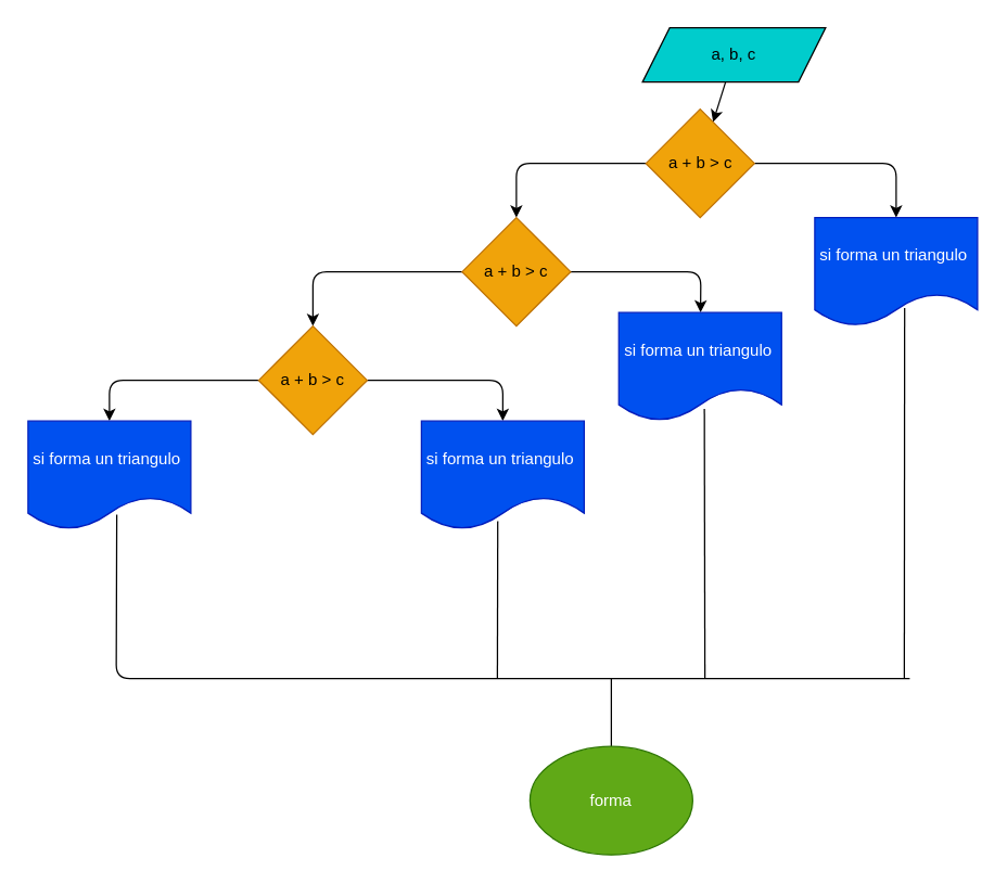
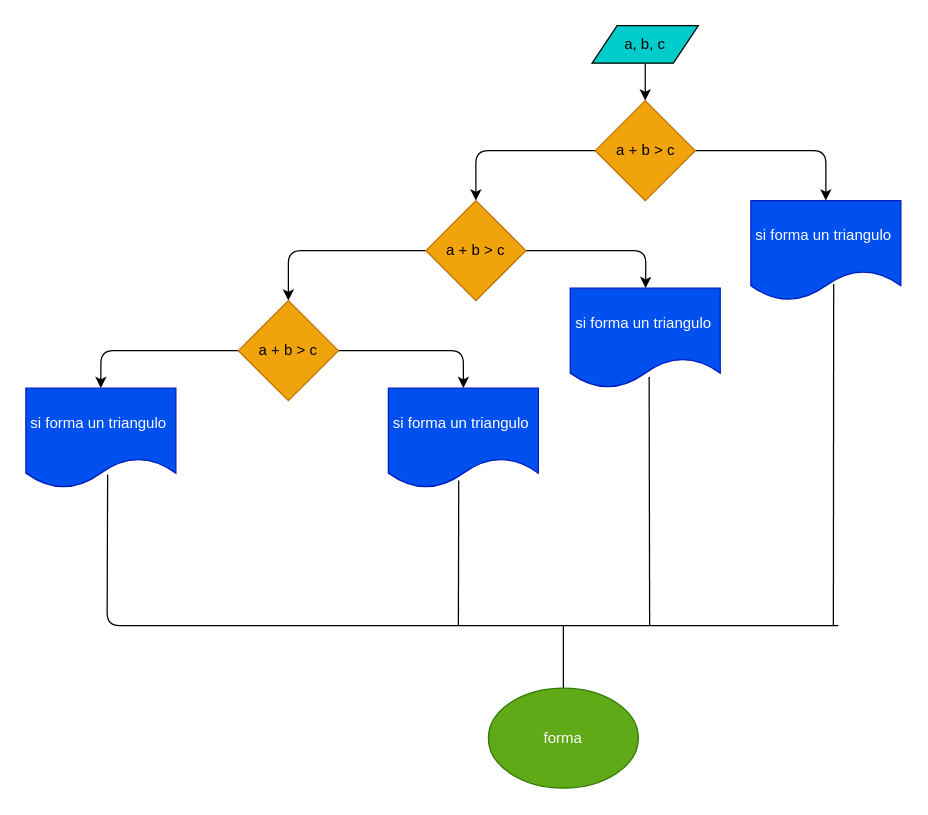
  <mxCell id="0" />
  <mxCell id="1" parent="0" />
  <mxCell id="2" value="" style="edgeStyle=none;html=1;" edge="1" parent="1" source="3" target="6"><mxGeometry relative="1" as="geometry" /></mxCell>
- <mxCell id="3" value="a, b, c" style="shape=parallelogram;perimeter=parallelogramPerimeter;whiteSpace=wrap;html=1;fixedSize=1;fillColor=#00CCCC;" parent="1" vertex="1"><mxGeometry x="473" y="20" width="135" height="40" as="geometry" /></mxCell>
+ <mxCell id="3" value="a, b, c" style="shape=parallelogram;perimeter=parallelogramPerimeter;whiteSpace=wrap;html=1;fixedSize=1;fillColor=#00CCCC;" parent="1" vertex="1"><mxGeometry x="473" y="20" width="85" height="30" as="geometry" /></mxCell>
  <mxCell id="4" value="" style="edgeStyle=none;html=1;fontColor=#FF8000;" edge="1" parent="1" source="6" target="9"><mxGeometry relative="1" as="geometry"><Array as="points"><mxPoint x="380" y="120" /></Array></mxGeometry></mxCell>
  <mxCell id="5" value="" style="edgeStyle=none;html=1;fontColor=#FF8000;" edge="1" parent="1" source="6" target="13"><mxGeometry relative="1" as="geometry"><Array as="points"><mxPoint x="660" y="120" /></Array></mxGeometry></mxCell>
  <mxCell id="6" value="a + b &amp;gt; c" style="rhombus;whiteSpace=wrap;html=1;fillColor=#f0a30a;fontColor=#000000;strokeColor=#BD7000;" vertex="1" parent="1"><mxGeometry x="475.5" y="80" width="80" height="80" as="geometry" /></mxCell>
  <mxCell id="7" value="" style="edgeStyle=none;html=1;fontColor=#FF8000;" edge="1" parent="1" source="9" target="12"><mxGeometry relative="1" as="geometry"><Array as="points"><mxPoint x="230" y="200" /></Array></mxGeometry></mxCell>
  <mxCell id="8" value="" style="edgeStyle=none;html=1;fontColor=#FF8000;" edge="1" parent="1" source="9" target="14"><mxGeometry relative="1" as="geometry"><Array as="points"><mxPoint x="516" y="200" /></Array></mxGeometry></mxCell>
  <mxCell id="9" value="a + b &amp;gt; c" style="rhombus;whiteSpace=wrap;html=1;fillColor=#f0a30a;strokeColor=#BD7000;fontColor=#000000;" vertex="1" parent="1"><mxGeometry x="340" y="160" width="80" height="80" as="geometry" /></mxCell>
  <mxCell id="10" value="" style="edgeStyle=none;html=1;fontColor=#FF8000;" edge="1" parent="1" source="12" target="15"><mxGeometry relative="1" as="geometry"><Array as="points"><mxPoint x="370" y="280" /></Array></mxGeometry></mxCell>
  <mxCell id="11" value="" style="edgeStyle=none;html=1;fontColor=#FF8000;" edge="1" parent="1" source="12" target="16"><mxGeometry relative="1" as="geometry"><Array as="points"><mxPoint x="80" y="280" /></Array></mxGeometry></mxCell>
  <mxCell id="12" value="a + b &amp;gt; c" style="rhombus;whiteSpace=wrap;html=1;fillColor=#f0a30a;strokeColor=#BD7000;fontColor=#000000;" vertex="1" parent="1"><mxGeometry x="190" y="240" width="80" height="80" as="geometry" /></mxCell>
  <mxCell id="13" value="si forma un triangulo&amp;nbsp;" style="shape=document;whiteSpace=wrap;html=1;boundedLbl=1;fillColor=#0050ef;strokeColor=#001DBC;fontColor=#ffffff;" vertex="1" parent="1"><mxGeometry x="600" y="160" width="120" height="80" as="geometry" /></mxCell>
  <mxCell id="14" value="si forma un triangulo&amp;nbsp;" style="shape=document;whiteSpace=wrap;html=1;boundedLbl=1;fillColor=#0050ef;strokeColor=#001DBC;fontColor=#ffffff;" vertex="1" parent="1"><mxGeometry x="455.5" y="230" width="120" height="80" as="geometry" /></mxCell>
  <mxCell id="15" value="si forma un triangulo&amp;nbsp;" style="shape=document;whiteSpace=wrap;html=1;boundedLbl=1;fillColor=#0050ef;strokeColor=#001DBC;fontColor=#ffffff;" vertex="1" parent="1"><mxGeometry x="310" y="310" width="120" height="80" as="geometry" /></mxCell>
  <mxCell id="16" value="si forma un triangulo&amp;nbsp;" style="shape=document;whiteSpace=wrap;html=1;boundedLbl=1;fillColor=#0050ef;strokeColor=#001DBC;fontColor=#ffffff;" vertex="1" parent="1"><mxGeometry x="20" y="310" width="120" height="80" as="geometry" /></mxCell>
  <mxCell id="17" value="" style="endArrow=none;html=1;fontColor=#FF8000;entryX=0.552;entryY=0.833;entryDx=0;entryDy=0;entryPerimeter=0;" edge="1" parent="1" target="13"><mxGeometry width="50" height="50" relative="1" as="geometry"><mxPoint x="666" y="500" as="sourcePoint" /><mxPoint x="380" y="230" as="targetPoint" /></mxGeometry></mxCell>
  <mxCell id="18" value="" style="endArrow=none;html=1;fontColor=#FF8000;exitX=0.545;exitY=0.863;exitDx=0;exitDy=0;exitPerimeter=0;" edge="1" parent="1" source="16"><mxGeometry width="50" height="50" relative="1" as="geometry"><mxPoint x="330" y="400" as="sourcePoint" /><mxPoint x="670" y="500" as="targetPoint" /><Array as="points"><mxPoint x="85" y="500" /></Array></mxGeometry></mxCell>
  <mxCell id="19" value="" style="endArrow=none;html=1;fontColor=#FF8000;exitX=0.469;exitY=0.923;exitDx=0;exitDy=0;exitPerimeter=0;" edge="1" parent="1" source="15"><mxGeometry width="50" height="50" relative="1" as="geometry"><mxPoint x="330" y="400" as="sourcePoint" /><mxPoint x="366" y="500" as="targetPoint" /></mxGeometry></mxCell>
  <mxCell id="20" value="" style="endArrow=none;html=1;fontColor=#FF8000;entryX=0.526;entryY=0.888;entryDx=0;entryDy=0;entryPerimeter=0;" edge="1" parent="1" target="14"><mxGeometry width="50" height="50" relative="1" as="geometry"><mxPoint x="519" y="500" as="sourcePoint" /><mxPoint x="380" y="350" as="targetPoint" /></mxGeometry></mxCell>
  <mxCell id="21" value="" style="endArrow=none;html=1;fontColor=#FF8000;" edge="1" parent="1" target="22"><mxGeometry width="50" height="50" relative="1" as="geometry"><mxPoint x="450" y="500" as="sourcePoint" /><mxPoint x="450" y="580" as="targetPoint" /></mxGeometry></mxCell>
  <mxCell id="22" value="&lt;font color=&quot;#ffffff&quot;&gt;forma&lt;/font&gt;" style="ellipse;whiteSpace=wrap;html=1;strokeColor=#2D7600;fontColor=#ffffff;fillColor=#60a917;" vertex="1" parent="1"><mxGeometry x="390" y="550" width="120" height="80" as="geometry" /></mxCell>
